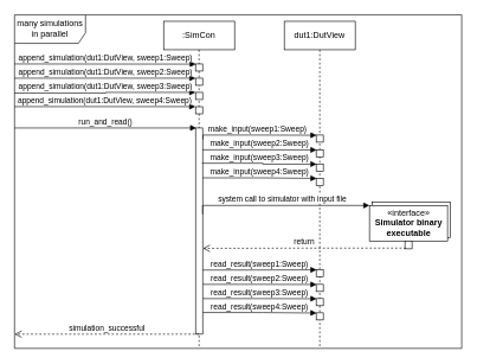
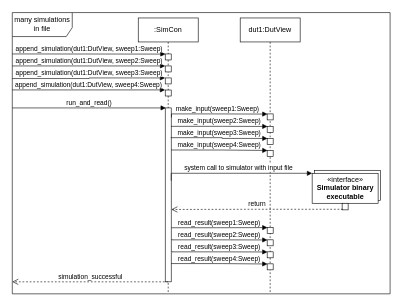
  <mxCell id="0" />
  <mxCell id="1" parent="0" />
- <mxCell id="2" value="many simulations in parallel" style="shape=umlFrame;whiteSpace=wrap;html=1;width=100;height=40;" parent="1" vertex="1"><mxGeometry x="20" y="20" width="630" height="469" as="geometry" /></mxCell>
+ <mxCell id="2" value="many simulations in file" style="shape=umlFrame;whiteSpace=wrap;html=1;width=100;height=40;" parent="1" vertex="1"><mxGeometry x="20" y="20" width="630" height="469" as="geometry" /></mxCell>
  <mxCell id="3" value="run_and_read()" style="html=1;verticalAlign=bottom;endArrow=block;rounded=0;edgeStyle=orthogonalEdgeStyle;" parent="1" edge="1"><mxGeometry width="80" relative="1" as="geometry"><mxPoint x="20" y="179" as="sourcePoint" /><mxPoint x="276" y="179" as="targetPoint" /><Array as="points"><mxPoint x="276" y="179" /></Array></mxGeometry></mxCell>
  <mxCell id="4" value="append_simulation(dut1:DutView, sweep1:Sweep)" style="html=1;verticalAlign=bottom;endArrow=block;rounded=0;edgeStyle=orthogonalEdgeStyle;entryX=0.05;entryY=0.025;entryDx=0;entryDy=0;entryPerimeter=0;" parent="1" target="9" edge="1"><mxGeometry width="80" relative="1" as="geometry"><mxPoint x="20" y="89" as="sourcePoint" /><mxPoint x="260" y="119" as="targetPoint" /><Array as="points"><mxPoint x="20" y="89" /></Array></mxGeometry></mxCell>
  <mxCell id="5" value="append_simulation(dut1:DutView, sweep2:Sweep)" style="html=1;verticalAlign=bottom;endArrow=block;rounded=0;edgeStyle=orthogonalEdgeStyle;entryX=0.003;entryY=0;entryDx=0;entryDy=0;entryPerimeter=0;" parent="1" target="10" edge="1"><mxGeometry width="80" relative="1" as="geometry"><mxPoint x="20" y="109" as="sourcePoint" /><mxPoint x="180" y="109" as="targetPoint" /><Array as="points"><mxPoint x="200" y="109" /><mxPoint x="200" y="109" /></Array><mxPoint as="offset" /></mxGeometry></mxCell>
  <mxCell id="6" value="append_simulation(dut1:DutView, sweep3:Sweep)" style="html=1;verticalAlign=bottom;endArrow=block;rounded=0;edgeStyle=orthogonalEdgeStyle;entryX=-0.015;entryY=0.002;entryDx=0;entryDy=0;entryPerimeter=0;" parent="1" target="11" edge="1"><mxGeometry width="80" relative="1" as="geometry"><mxPoint x="20" y="130" as="sourcePoint" /><mxPoint x="260" y="129" as="targetPoint" /><Array as="points"><mxPoint x="148" y="130" /><mxPoint x="275" y="129" /></Array><mxPoint as="offset" /></mxGeometry></mxCell>
  <mxCell id="7" value="append_simulation(dut1:DutView, sweep4:Sweep)" style="html=1;verticalAlign=bottom;endArrow=block;rounded=0;edgeStyle=orthogonalEdgeStyle;entryX=-0.02;entryY=-0.017;entryDx=0;entryDy=0;entryPerimeter=0;" parent="1" target="12" edge="1"><mxGeometry width="80" relative="1" as="geometry"><mxPoint x="20" y="149.14" as="sourcePoint" /><mxPoint x="260" y="149.14" as="targetPoint" /><Array as="points"><mxPoint x="275" y="149" /></Array><mxPoint as="offset" /></mxGeometry></mxCell>
  <mxCell id="8" value=":SimCon" style="shape=umlLifeline;perimeter=lifelinePerimeter;whiteSpace=wrap;html=1;container=1;collapsible=0;recursiveResize=0;outlineConnect=0;" parent="1" vertex="1"><mxGeometry x="230" y="29" width="100" height="460" as="geometry" /></mxCell>
  <mxCell id="9" value="" style="html=1;points=[];perimeter=orthogonalPerimeter;" parent="8" vertex="1"><mxGeometry x="45" y="60" width="10" height="10" as="geometry" /></mxCell>
  <mxCell id="10" value="" style="html=1;points=[];perimeter=orthogonalPerimeter;" parent="8" vertex="1"><mxGeometry x="45" y="80" width="10" height="10" as="geometry" /></mxCell>
  <mxCell id="11" value="" style="html=1;points=[];perimeter=orthogonalPerimeter;" parent="8" vertex="1"><mxGeometry x="45" y="100" width="10" height="10" as="geometry" /></mxCell>
  <mxCell id="12" value="" style="html=1;points=[];perimeter=orthogonalPerimeter;" parent="8" vertex="1"><mxGeometry x="45" y="120.14" width="10" height="10" as="geometry" /></mxCell>
  <mxCell id="13" value="" style="html=1;points=[];perimeter=orthogonalPerimeter;" parent="8" vertex="1"><mxGeometry x="45" y="150" width="10" height="290" as="geometry" /></mxCell>
  <mxCell id="14" value="dut1:DutView" style="shape=umlLifeline;perimeter=lifelinePerimeter;whiteSpace=wrap;html=1;container=1;collapsible=0;recursiveResize=0;outlineConnect=0;" parent="1" vertex="1"><mxGeometry x="400" y="29" width="100" height="460" as="geometry" /></mxCell>
  <mxCell id="15" value="" style="html=1;points=[];perimeter=orthogonalPerimeter;" parent="14" vertex="1"><mxGeometry x="45" y="160" width="10" height="10" as="geometry" /></mxCell>
  <mxCell id="16" value="" style="html=1;points=[];perimeter=orthogonalPerimeter;" parent="14" vertex="1"><mxGeometry x="45" y="220.7" width="10" height="10" as="geometry" /></mxCell>
  <mxCell id="17" value="" style="html=1;points=[];perimeter=orthogonalPerimeter;" parent="14" vertex="1"><mxGeometry x="45" y="200.65" width="10" height="10" as="geometry" /></mxCell>
  <mxCell id="18" value="" style="html=1;points=[];perimeter=orthogonalPerimeter;" parent="14" vertex="1"><mxGeometry x="45" y="180.65" width="10" height="10" as="geometry" /></mxCell>
  <mxCell id="19" value="" style="html=1;points=[];perimeter=orthogonalPerimeter;" parent="14" vertex="1"><mxGeometry x="45" y="349.3" width="10" height="10" as="geometry" /></mxCell>
  <mxCell id="20" value="" style="html=1;points=[];perimeter=orthogonalPerimeter;" parent="14" vertex="1"><mxGeometry x="45" y="410" width="10" height="10" as="geometry" /></mxCell>
  <mxCell id="21" value="" style="html=1;points=[];perimeter=orthogonalPerimeter;" parent="14" vertex="1"><mxGeometry x="45" y="389.95" width="10" height="10" as="geometry" /></mxCell>
  <mxCell id="22" value="" style="html=1;points=[];perimeter=orthogonalPerimeter;" parent="14" vertex="1"><mxGeometry x="45" y="369.95" width="10" height="10" as="geometry" /></mxCell>
  <mxCell id="23" value="make_input(sweep1:Sweep)" style="html=1;verticalAlign=bottom;endArrow=block;rounded=0;edgeStyle=orthogonalEdgeStyle;entryX=0.05;entryY=0.025;entryDx=0;entryDy=0;entryPerimeter=0;exitX=1.044;exitY=0.055;exitDx=0;exitDy=0;exitPerimeter=0;" parent="1" source="13" target="15" edge="1"><mxGeometry width="80" relative="1" as="geometry"><mxPoint x="270" y="189" as="sourcePoint" /><mxPoint x="400" y="219" as="targetPoint" /><Array as="points"><mxPoint x="285" y="189" /><mxPoint x="350" y="189" /></Array></mxGeometry></mxCell>
  <mxCell id="24" value="«interface»&lt;br&gt;&lt;b&gt;Simulator binary&lt;br&gt;executable&lt;br&gt;&lt;/b&gt;" style="html=1;" parent="1" vertex="1"><mxGeometry x="524" y="283" width="110" height="50" as="geometry" /></mxCell>
  <mxCell id="25" value="«interface»&lt;br&gt;&lt;b&gt;Simulator binary&lt;br&gt;executable&lt;br&gt;&lt;/b&gt;" style="html=1;" parent="1" vertex="1"><mxGeometry x="520" y="288" width="110" height="50" as="geometry" /></mxCell>
  <mxCell id="26" value="system call to simulator with input file" style="html=1;verticalAlign=bottom;endArrow=block;rounded=0;edgeStyle=orthogonalEdgeStyle;exitX=0.976;exitY=0.596;exitDx=0;exitDy=0;exitPerimeter=0;entryX=0;entryY=0;entryDx=0;entryDy=0;" parent="1" target="25" edge="1"><mxGeometry width="80" relative="1" as="geometry"><mxPoint x="285" y="300.32" as="sourcePoint" /><mxPoint x="370.24" y="299" as="targetPoint" /><Array as="points"><mxPoint x="285.24" y="288" /></Array></mxGeometry></mxCell>
  <mxCell id="27" value="" style="html=1;points=[];perimeter=orthogonalPerimeter;" parent="1" vertex="1"><mxGeometry x="570" y="338" width="10" height="11" as="geometry" /></mxCell>
  <mxCell id="28" value="return" style="html=1;verticalAlign=bottom;endArrow=open;dashed=1;endSize=8;rounded=0;edgeStyle=orthogonalEdgeStyle;entryX=1.025;entryY=0.584;entryDx=0;entryDy=0;entryPerimeter=0;exitX=0.001;exitY=1.028;exitDx=0;exitDy=0;exitPerimeter=0;" parent="1" target="13" edge="1" source="27"><mxGeometry relative="1" as="geometry"><mxPoint x="570" y="349" as="sourcePoint" /><mxPoint x="290" y="349" as="targetPoint" /><Array as="points"><mxPoint x="570" y="348" /><mxPoint x="427" y="348" /></Array></mxGeometry></mxCell>
  <mxCell id="29" value="simulation_successful" style="html=1;verticalAlign=bottom;endArrow=open;dashed=1;endSize=8;rounded=0;edgeStyle=orthogonalEdgeStyle;" parent="1" edge="1"><mxGeometry relative="1" as="geometry"><mxPoint x="280" y="469" as="sourcePoint" /><mxPoint x="20" y="469" as="targetPoint" /></mxGeometry></mxCell>
  <mxCell id="30" value="make_input(sweep2:Sweep)" style="html=1;verticalAlign=bottom;endArrow=block;rounded=0;edgeStyle=orthogonalEdgeStyle;entryX=0.05;entryY=0.025;entryDx=0;entryDy=0;entryPerimeter=0;exitX=0.97;exitY=0.106;exitDx=0;exitDy=0;exitPerimeter=0;" parent="1" target="18" edge="1" source="13"><mxGeometry width="80" relative="1" as="geometry"><mxPoint x="305.44" y="209" as="sourcePoint" /><mxPoint x="420" y="239.65" as="targetPoint" /><Array as="points"><mxPoint x="285" y="209" /><mxPoint x="370" y="209" /><mxPoint x="370" y="210" /></Array></mxGeometry></mxCell>
  <mxCell id="31" value="make_input(sweep3:Sweep)" style="html=1;verticalAlign=bottom;endArrow=block;rounded=0;edgeStyle=orthogonalEdgeStyle;entryX=0.05;entryY=0.025;entryDx=0;entryDy=0;entryPerimeter=0;exitX=0.916;exitY=0.171;exitDx=0;exitDy=0;exitPerimeter=0;" parent="1" target="17" edge="1" source="13"><mxGeometry width="80" relative="1" as="geometry"><mxPoint x="305.44" y="229" as="sourcePoint" /><mxPoint x="420" y="259.65" as="targetPoint" /><Array as="points"><mxPoint x="370" y="229" /><mxPoint x="370" y="230" /></Array></mxGeometry></mxCell>
  <mxCell id="32" value="make_input(sweep4:Sweep)" style="html=1;verticalAlign=bottom;endArrow=block;rounded=0;edgeStyle=orthogonalEdgeStyle;entryX=0.05;entryY=0.025;entryDx=0;entryDy=0;entryPerimeter=0;exitX=0.997;exitY=0.242;exitDx=0;exitDy=0;exitPerimeter=0;" parent="1" target="16" edge="1" source="13"><mxGeometry width="80" relative="1" as="geometry"><mxPoint x="305.44" y="249.05" as="sourcePoint" /><mxPoint x="420" y="279.7" as="targetPoint" /><Array as="points"><mxPoint x="370" y="249" /></Array></mxGeometry></mxCell>
  <mxCell id="33" value="read_result(sweep1:Sweep)" style="html=1;verticalAlign=bottom;endArrow=block;rounded=0;edgeStyle=orthogonalEdgeStyle;entryX=0.05;entryY=0.025;entryDx=0;entryDy=0;entryPerimeter=0;exitX=1.023;exitY=0.689;exitDx=0;exitDy=0;exitPerimeter=0;" parent="1" target="19" edge="1" source="13"><mxGeometry width="80" relative="1" as="geometry"><mxPoint x="305.44" y="382.05" as="sourcePoint" /><mxPoint x="420" y="408.3" as="targetPoint" /><Array as="points"><mxPoint x="360" y="379" /><mxPoint x="436" y="379" /></Array></mxGeometry></mxCell>
  <mxCell id="34" value="read_result(sweep2:Sweep)" style="html=1;verticalAlign=bottom;endArrow=block;rounded=0;edgeStyle=orthogonalEdgeStyle;entryX=0.05;entryY=0.025;entryDx=0;entryDy=0;entryPerimeter=0;exitX=1.099;exitY=0.755;exitDx=0;exitDy=0;exitPerimeter=0;" parent="1" target="22" edge="1" source="13"><mxGeometry width="80" relative="1" as="geometry"><mxPoint x="305.44" y="398.3" as="sourcePoint" /><mxPoint x="60" y="408.95" as="targetPoint" /><Array as="points"><mxPoint x="286" y="399" /><mxPoint x="370" y="399" /></Array></mxGeometry></mxCell>
  <mxCell id="35" value="read_result(sweep3:Sweep)" style="html=1;verticalAlign=bottom;endArrow=block;rounded=0;edgeStyle=orthogonalEdgeStyle;entryX=0.05;entryY=0.025;entryDx=0;entryDy=0;entryPerimeter=0;exitX=1.126;exitY=0.824;exitDx=0;exitDy=0;exitPerimeter=0;" parent="1" target="21" edge="1" source="13"><mxGeometry width="80" relative="1" as="geometry"><mxPoint x="305.44" y="418.3" as="sourcePoint" /><mxPoint x="60" y="428.95" as="targetPoint" /><Array as="points"><mxPoint x="286" y="419" /><mxPoint x="370" y="419" /></Array></mxGeometry></mxCell>
  <mxCell id="36" value="read_result(sweep4:Sweep)" style="html=1;verticalAlign=bottom;endArrow=block;rounded=0;edgeStyle=orthogonalEdgeStyle;entryX=0.05;entryY=0.025;entryDx=0;entryDy=0;entryPerimeter=0;exitX=1.005;exitY=0.895;exitDx=0;exitDy=0;exitPerimeter=0;" parent="1" target="20" edge="1" source="13"><mxGeometry width="80" relative="1" as="geometry"><mxPoint x="305.44" y="438.35" as="sourcePoint" /><mxPoint x="60" y="449" as="targetPoint" /><Array as="points"><mxPoint x="370" y="439" /></Array></mxGeometry></mxCell>
